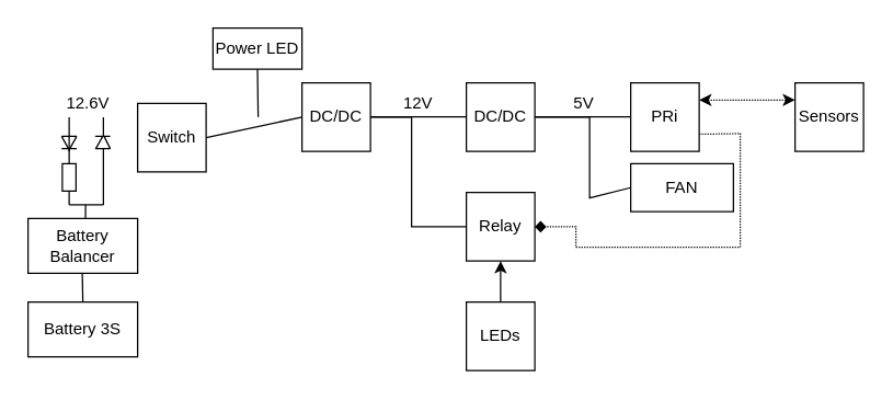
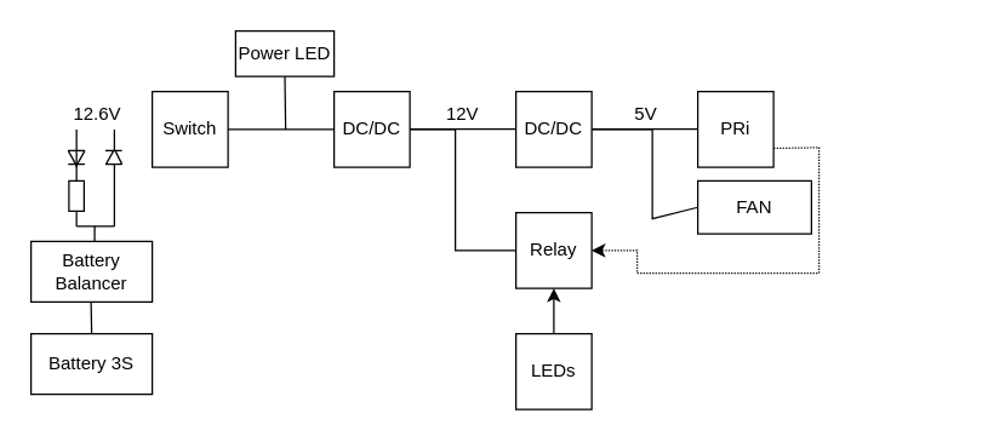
  <mxCell id="0" />
  <mxCell id="1" parent="0" />
- <mxCell id="2" value="Switch" style="rounded=0;whiteSpace=wrap;html=1;" vertex="1" parent="1"><mxGeometry x="100" y="75" width="50" height="50" as="geometry" /></mxCell>
+ <mxCell id="2" value="Switch" style="rounded=0;whiteSpace=wrap;html=1;" vertex="1" parent="1"><mxGeometry x="100" y="60" width="50" height="50" as="geometry" /></mxCell>
  <mxCell id="3" value="DC/DC" style="rounded=0;whiteSpace=wrap;html=1;" vertex="1" parent="1"><mxGeometry x="220" y="60" width="50" height="50" as="geometry" /></mxCell>
  <mxCell id="4" value="DC/DC" style="rounded=0;whiteSpace=wrap;html=1;" vertex="1" parent="1"><mxGeometry x="340" y="60" width="50" height="50" as="geometry" /></mxCell>
  <mxCell id="5" value="PRi" style="rounded=0;whiteSpace=wrap;html=1;" vertex="1" parent="1"><mxGeometry x="460" y="60" width="50" height="50" as="geometry" /></mxCell>
  <mxCell id="6" value="Battery Balancer" style="rounded=0;whiteSpace=wrap;html=1;" vertex="1" parent="1"><mxGeometry x="20" y="159" width="80" height="40" as="geometry" /></mxCell>
  <mxCell id="7" value="" style="endArrow=none;html=1;rounded=0;" edge="1" parent="1"><mxGeometry width="50" height="50" relative="1" as="geometry"><mxPoint x="50" y="110" as="sourcePoint" /><mxPoint x="50" y="85" as="targetPoint" /></mxGeometry></mxCell>
  <mxCell id="8" value="" style="rounded=0;whiteSpace=wrap;html=1;rotation=-90;" vertex="1" parent="1"><mxGeometry x="40" y="124" width="20" height="10" as="geometry" /></mxCell>
  <mxCell id="9" value="" style="endArrow=none;html=1;rounded=0;" edge="1" parent="1"><mxGeometry width="50" height="50" relative="1" as="geometry"><mxPoint x="44.5" y="108" as="sourcePoint" /><mxPoint x="55.5" y="108" as="targetPoint" /></mxGeometry></mxCell>
  <mxCell id="10" value="" style="endArrow=none;html=1;rounded=0;" edge="1" parent="1"><mxGeometry width="50" height="50" relative="1" as="geometry"><mxPoint x="50.5" y="108" as="sourcePoint" /><mxPoint x="55.5" y="99" as="targetPoint" /></mxGeometry></mxCell>
  <mxCell id="11" value="" style="endArrow=none;html=1;rounded=0;" edge="1" parent="1"><mxGeometry width="50" height="50" relative="1" as="geometry"><mxPoint x="49.5" y="108" as="sourcePoint" /><mxPoint x="44.5" y="99" as="targetPoint" /></mxGeometry></mxCell>
  <mxCell id="12" value="" style="endArrow=none;html=1;rounded=0;" edge="1" parent="1"><mxGeometry width="50" height="50" relative="1" as="geometry"><mxPoint x="44.5" y="99" as="sourcePoint" /><mxPoint x="55.5" y="99" as="targetPoint" /></mxGeometry></mxCell>
  <mxCell id="13" value="" style="endArrow=none;html=1;rounded=0;" edge="1" parent="1"><mxGeometry width="50" height="50" relative="1" as="geometry"><mxPoint x="69" y="99" as="sourcePoint" /><mxPoint x="80" y="99" as="targetPoint" /></mxGeometry></mxCell>
  <mxCell id="14" value="" style="endArrow=none;html=1;rounded=0;" edge="1" parent="1"><mxGeometry width="50" height="50" relative="1" as="geometry"><mxPoint x="69.5" y="108" as="sourcePoint" /><mxPoint x="74.5" y="99" as="targetPoint" /></mxGeometry></mxCell>
  <mxCell id="15" value="" style="endArrow=none;html=1;rounded=0;" edge="1" parent="1"><mxGeometry width="50" height="50" relative="1" as="geometry"><mxPoint x="80" y="108" as="sourcePoint" /><mxPoint x="75.5" y="99" as="targetPoint" /></mxGeometry></mxCell>
  <mxCell id="16" value="" style="endArrow=none;html=1;rounded=0;" edge="1" parent="1"><mxGeometry width="50" height="50" relative="1" as="geometry"><mxPoint x="69" y="108" as="sourcePoint" /><mxPoint x="80" y="108" as="targetPoint" /></mxGeometry></mxCell>
  <mxCell id="17" value="" style="endArrow=none;html=1;rounded=0;" edge="1" parent="1"><mxGeometry width="50" height="50" relative="1" as="geometry"><mxPoint x="75" y="99" as="sourcePoint" /><mxPoint x="75" y="85" as="targetPoint" /></mxGeometry></mxCell>
  <mxCell id="18" value="" style="endArrow=none;html=1;rounded=0;exitX=1;exitY=0.5;exitDx=0;exitDy=0;" edge="1" parent="1" source="8"><mxGeometry width="50" height="50" relative="1" as="geometry"><mxPoint x="85" y="108" as="sourcePoint" /><mxPoint x="50" y="108" as="targetPoint" /></mxGeometry></mxCell>
  <mxCell id="19" value="" style="endArrow=none;html=1;rounded=0;entryX=0;entryY=0.5;entryDx=0;entryDy=0;" edge="1" parent="1"><mxGeometry width="50" height="50" relative="1" as="geometry"><mxPoint x="50" y="149" as="sourcePoint" /><mxPoint x="50" y="139" as="targetPoint" /></mxGeometry></mxCell>
  <mxCell id="20" value="" style="endArrow=none;html=1;rounded=0;" edge="1" parent="1"><mxGeometry width="50" height="50" relative="1" as="geometry"><mxPoint x="75" y="149" as="sourcePoint" /><mxPoint x="75" y="108" as="targetPoint" /></mxGeometry></mxCell>
  <mxCell id="21" value="" style="endArrow=none;html=1;rounded=0;entryX=1;entryY=0.5;entryDx=0;entryDy=0;exitX=0;exitY=0.5;exitDx=0;exitDy=0;" edge="1" parent="1" source="3" target="2"><mxGeometry width="50" height="50" relative="1" as="geometry"><mxPoint x="100" y="110" as="sourcePoint" /><mxPoint x="150" y="60" as="targetPoint" /></mxGeometry></mxCell>
  <mxCell id="22" value="12.6V" style="text;html=1;strokeColor=none;fillColor=none;align=center;verticalAlign=middle;whiteSpace=wrap;rounded=0;" vertex="1" parent="1"><mxGeometry x="34" y="60" width="60" height="30" as="geometry" /></mxCell>
  <mxCell id="23" value="" style="endArrow=none;html=1;rounded=0;entryX=1;entryY=0.5;entryDx=0;entryDy=0;exitX=0;exitY=0.5;exitDx=0;exitDy=0;" edge="1" parent="1"><mxGeometry width="50" height="50" relative="1" as="geometry"><mxPoint x="340" y="84.8" as="sourcePoint" /><mxPoint x="270" y="84.8" as="targetPoint" /></mxGeometry></mxCell>
  <mxCell id="24" value="" style="endArrow=none;html=1;rounded=0;entryX=1;entryY=0.5;entryDx=0;entryDy=0;exitX=0;exitY=0.5;exitDx=0;exitDy=0;" edge="1" parent="1"><mxGeometry width="50" height="50" relative="1" as="geometry"><mxPoint x="460" y="84.8" as="sourcePoint" /><mxPoint x="390" y="84.8" as="targetPoint" /></mxGeometry></mxCell>
  <mxCell id="25" value="12V" style="text;html=1;strokeColor=none;fillColor=none;align=center;verticalAlign=middle;whiteSpace=wrap;rounded=0;" vertex="1" parent="1"><mxGeometry x="275" y="60" width="60" height="30" as="geometry" /></mxCell>
  <mxCell id="26" value="5V" style="text;html=1;strokeColor=none;fillColor=none;align=center;verticalAlign=middle;whiteSpace=wrap;rounded=0;" vertex="1" parent="1"><mxGeometry x="396" y="60" width="60" height="30" as="geometry" /></mxCell>
  <mxCell id="27" value="Power LED" style="rounded=0;whiteSpace=wrap;html=1;" vertex="1" parent="1"><mxGeometry x="155" y="20" width="65" height="30" as="geometry" /></mxCell>
  <mxCell id="28" value="" style="endArrow=none;html=1;rounded=0;exitX=0.5;exitY=1;exitDx=0;exitDy=0;" edge="1" parent="1" source="27"><mxGeometry width="50" height="50" relative="1" as="geometry"><mxPoint x="230" y="95" as="sourcePoint" /><mxPoint x="188" y="85" as="targetPoint" /></mxGeometry></mxCell>
  <mxCell id="29" value="FAN" style="rounded=0;whiteSpace=wrap;html=1;" vertex="1" parent="1"><mxGeometry x="460" y="119" width="75" height="35" as="geometry" /></mxCell>
  <mxCell id="30" value="" style="endArrow=none;html=1;rounded=0;entryX=0;entryY=0.5;entryDx=0;entryDy=0;exitX=1;exitY=0.5;exitDx=0;exitDy=0;" edge="1" parent="1" source="4" target="29"><mxGeometry width="50" height="50" relative="1" as="geometry"><mxPoint x="180" y="20" as="sourcePoint" /><mxPoint x="230" y="-30" as="targetPoint" /><Array as="points"><mxPoint x="430" y="85" /><mxPoint x="430" y="100" /><mxPoint x="430" y="144" /></Array></mxGeometry></mxCell>
  <mxCell id="31" value="Relay" style="rounded=0;whiteSpace=wrap;html=1;" vertex="1" parent="1"><mxGeometry x="340" y="140" width="50" height="50" as="geometry" /></mxCell>
  <mxCell id="32" value="LEDs" style="rounded=0;whiteSpace=wrap;html=1;" vertex="1" parent="1"><mxGeometry x="340" y="220" width="50" height="50" as="geometry" /></mxCell>
  <mxCell id="33" value="" style="endArrow=none;html=1;rounded=0;entryX=1;entryY=0.5;entryDx=0;entryDy=0;exitX=0;exitY=0.5;exitDx=0;exitDy=0;" edge="1" parent="1" source="31" target="3"><mxGeometry width="50" height="50" relative="1" as="geometry"><mxPoint x="180" y="120" as="sourcePoint" /><mxPoint x="230" y="70" as="targetPoint" /><Array as="points"><mxPoint x="300" y="165" /><mxPoint x="300" y="85" /></Array></mxGeometry></mxCell>
  <mxCell id="34" value="" style="endArrow=classic;html=1;rounded=0;entryX=0.5;entryY=1;entryDx=0;entryDy=0;exitX=0.5;exitY=0;exitDx=0;exitDy=0;" edge="1" parent="1" source="32" target="31"><mxGeometry width="50" height="50" relative="1" as="geometry"><mxPoint x="440" y="279" as="sourcePoint" /><mxPoint x="370" y="199" as="targetPoint" /></mxGeometry></mxCell>
- <mxCell id="35" value="" style="endArrow=diamond;html=1;rounded=0;entryX=1;entryY=0.5;entryDx=0;entryDy=0;exitX=1;exitY=0.75;exitDx=0;exitDy=0;dashed=1;dashPattern=1 1;" edge="1" parent="1" source="5" target="31"><mxGeometry width="50" height="50" relative="1" as="geometry"><mxPoint x="180" y="120" as="sourcePoint" /><mxPoint x="230" y="70" as="targetPoint" /><Array as="points"><mxPoint x="540" y="97" /><mxPoint x="540" y="180" /><mxPoint x="420" y="180" /><mxPoint x="420" y="165" /></Array></mxGeometry></mxCell>
- <mxCell id="36" value="Sensors" style="rounded=0;whiteSpace=wrap;html=1;" vertex="1" parent="1"><mxGeometry x="580" y="60" width="50" height="50" as="geometry" /></mxCell>
- <mxCell id="37" value="" style="endArrow=classic;html=1;rounded=0;dashed=1;dashPattern=1 1;entryX=0;entryY=0.25;entryDx=0;entryDy=0;exitX=1;exitY=0.25;exitDx=0;exitDy=0;endFill=1;startArrow=classic;startFill=1;" edge="1" parent="1" source="5" target="36"><mxGeometry width="50" height="50" relative="1" as="geometry"><mxPoint x="220" y="160" as="sourcePoint" /><mxPoint x="270" y="110" as="targetPoint" /></mxGeometry></mxCell>
+ <mxCell id="35" value="" style="endArrow=classic;html=1;rounded=0;entryX=1;entryY=0.5;entryDx=0;entryDy=0;exitX=1;exitY=0.75;exitDx=0;exitDy=0;dashed=1;dashPattern=1 1;" edge="1" parent="1" source="5" target="31"><mxGeometry width="50" height="50" relative="1" as="geometry"><mxPoint x="180" y="120" as="sourcePoint" /><mxPoint x="230" y="70" as="targetPoint" /><Array as="points"><mxPoint x="540" y="97" /><mxPoint x="540" y="180" /><mxPoint x="420" y="180" /><mxPoint x="420" y="165" /></Array></mxGeometry></mxCell>
  <mxCell id="38" value="Battery 3S" style="rounded=0;whiteSpace=wrap;html=1;" vertex="1" parent="1"><mxGeometry x="20" y="220" width="80" height="40" as="geometry" /></mxCell>
  <mxCell id="39" value="" style="endArrow=none;html=1;rounded=0;" edge="1" parent="1"><mxGeometry width="50" height="50" relative="1" as="geometry"><mxPoint x="60" y="220" as="sourcePoint" /><mxPoint x="59.6" y="199" as="targetPoint" /></mxGeometry></mxCell>
  <mxCell id="40" value="" style="endArrow=none;html=1;rounded=0;" edge="1" parent="1"><mxGeometry width="50" height="50" relative="1" as="geometry"><mxPoint x="75" y="149" as="sourcePoint" /><mxPoint x="50" y="149" as="targetPoint" /></mxGeometry></mxCell>
  <mxCell id="41" value="" style="endArrow=none;html=1;rounded=0;exitX=0.524;exitY=0.006;exitDx=0;exitDy=0;exitPerimeter=0;" edge="1" parent="1" source="6"><mxGeometry width="50" height="50" relative="1" as="geometry"><mxPoint x="87" y="149" as="sourcePoint" /><mxPoint x="62" y="149" as="targetPoint" /></mxGeometry></mxCell>
